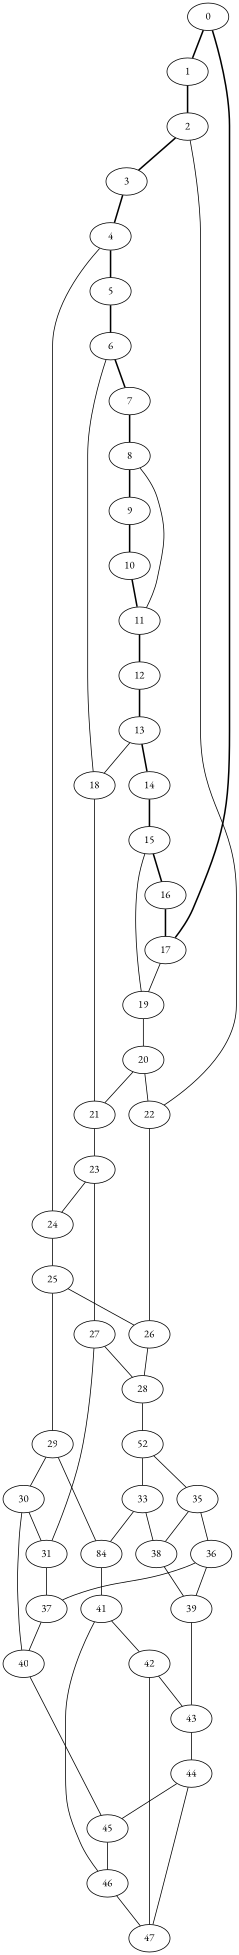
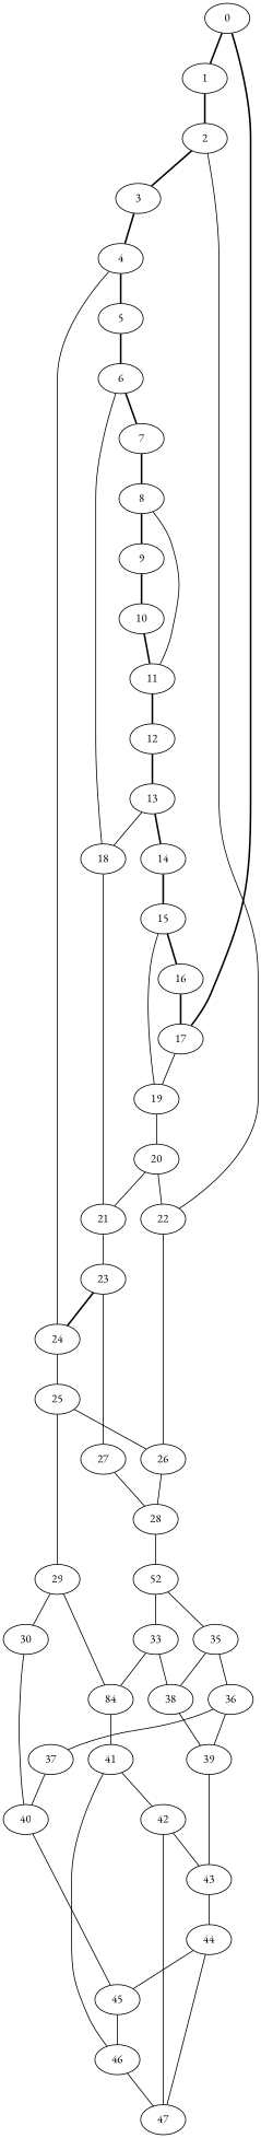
  graph {
    fontname="EB Garamond"
    node [fontname="EB Garamond"]
    edge [fontname="EB Garamond"]
    0
    1
    17
    2
    19
    3
    22
    20
    4
    26
    5
    24
    28
    6
    25
    7
    18
    29
    8
    21
    9
    11
    23
    10
    12
    13
    14
    15
    16
    27
-   31
    n32 [label=52]
    37
    30
    n35 [label=84]
    40
    41
    33
    35
    38
    36
    45
    42
    46
    39
    43
    47
    44
    0 -- 1 [style=bold]
    0 -- 17 [style=bold]
    1 -- 2 [style=bold]
    17 -- 19
    2 -- 3 [style=bold]
    2 -- 22
    19 -- 20
    3 -- 4 [style=bold]
    22 -- 26
    20 -- 22
    20 -- 21
    4 -- 5 [style=bold]
    4 -- 24
    26 -- 28
    5 -- 6 [style=bold]
    24 -- 25
    28 -- n32
    6 -- 7 [style=bold]
    6 -- 18
    25 -- 26
    25 -- 29
    7 -- 8 [style=bold]
    18 -- 21
    29 -- 30
    29 -- n35
    8 -- 9 [style=bold]
    8 -- 11
    21 -- 23
    9 -- 10 [style=bold]
    11 -- 12 [style=bold]
-   23 -- 24
+   23 -- 24 [style=bold]
    23 -- 27
    10 -- 11 [style=bold]
    12 -- 13 [style=bold]
    13 -- 18
    13 -- 14 [style=bold]
    14 -- 15 [style=bold]
    15 -- 19
    15 -- 16 [style=bold]
    16 -- 17 [style=bold]
    27 -- 28
-   27 -- 31
-   31 -- 37
    n32 -- 33
    n32 -- 35
    37 -- 40
-   30 -- 31
    30 -- 40
    n35 -- 41
    40 -- 45
    41 -- 42
    41 -- 46
    33 -- n35
    33 -- 38
    35 -- 38
    35 -- 36
    38 -- 39
    36 -- 37
    36 -- 39
    45 -- 46
    42 -- 43
    42 -- 47
    46 -- 47
    39 -- 43
    43 -- 44
    44 -- 45
    44 -- 47
  }
